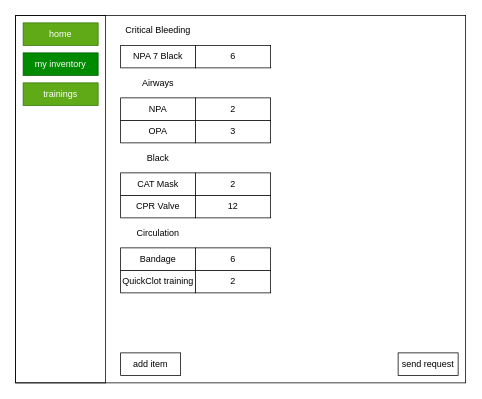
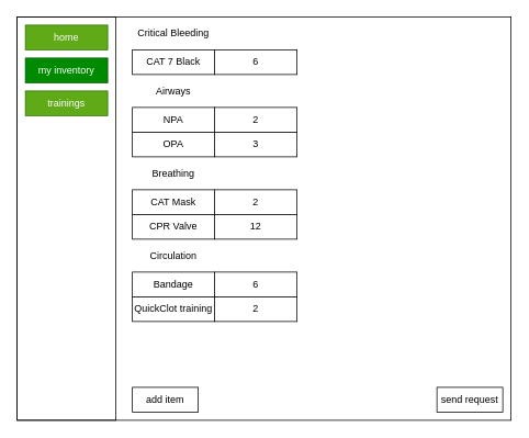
  <mxCell id="0" />
  <mxCell id="1" parent="0" />
  <mxCell id="2" value="" style="rounded=0;whiteSpace=wrap;html=1;" parent="1" vertex="1"><mxGeometry x="20" y="20" width="600" height="490" as="geometry" /></mxCell>
  <mxCell id="3" value="6" style="rounded=0;whiteSpace=wrap;html=1;" parent="1" vertex="1"><mxGeometry x="260" y="60" width="100" height="30" as="geometry" /></mxCell>
- <mxCell id="4" value="NPA 7 Black" style="rounded=0;whiteSpace=wrap;html=1;" parent="1" vertex="1"><mxGeometry x="160" y="60" width="100" height="30" as="geometry" /></mxCell>
+ <mxCell id="4" value="CAT 7 Black" style="rounded=0;whiteSpace=wrap;html=1;" parent="1" vertex="1"><mxGeometry x="160" y="60" width="100" height="30" as="geometry" /></mxCell>
  <mxCell id="5" value="send request" style="rounded=0;whiteSpace=wrap;html=1;" parent="1" vertex="1"><mxGeometry x="530" y="470" width="80" height="30" as="geometry" /></mxCell>
  <mxCell id="6" value="home" style="rounded=0;whiteSpace=wrap;html=1;fillColor=#60a917;strokeColor=#2D7600;fontColor=#ffffff;" parent="1" vertex="1"><mxGeometry x="30" y="30" width="100" height="30" as="geometry" /></mxCell>
  <mxCell id="7" value="my inventory" style="rounded=0;whiteSpace=wrap;html=1;fillColor=#008a00;strokeColor=#005700;fontColor=#ffffff;" parent="1" vertex="1"><mxGeometry x="30" y="70" width="100" height="30" as="geometry" /></mxCell>
  <mxCell id="8" value="trainings" style="rounded=0;whiteSpace=wrap;html=1;fillColor=#60a917;strokeColor=#2D7600;fontColor=#ffffff;" parent="1" vertex="1"><mxGeometry x="30" y="110" width="100" height="30" as="geometry" /></mxCell>
  <mxCell id="9" value="2" style="rounded=0;whiteSpace=wrap;html=1;" parent="1" vertex="1"><mxGeometry x="260" y="130" width="100" height="30" as="geometry" /></mxCell>
  <mxCell id="10" value="NPA" style="rounded=0;whiteSpace=wrap;html=1;" parent="1" vertex="1"><mxGeometry x="160" y="130" width="100" height="30" as="geometry" /></mxCell>
  <mxCell id="11" value="3" style="rounded=0;whiteSpace=wrap;html=1;" parent="1" vertex="1"><mxGeometry x="260" y="160" width="100" height="30" as="geometry" /></mxCell>
  <mxCell id="12" value="OPA" style="rounded=0;whiteSpace=wrap;html=1;" parent="1" vertex="1"><mxGeometry x="160" y="160" width="100" height="30" as="geometry" /></mxCell>
  <mxCell id="13" value="2" style="rounded=0;whiteSpace=wrap;html=1;" parent="1" vertex="1"><mxGeometry x="260" y="230" width="100" height="30" as="geometry" /></mxCell>
  <mxCell id="14" value="CAT Mask" style="rounded=0;whiteSpace=wrap;html=1;" parent="1" vertex="1"><mxGeometry x="160" y="230" width="100" height="30" as="geometry" /></mxCell>
  <mxCell id="15" value="12" style="rounded=0;whiteSpace=wrap;html=1;" parent="1" vertex="1"><mxGeometry x="260" y="260" width="100" height="30" as="geometry" /></mxCell>
  <mxCell id="16" value="CPR Valve" style="rounded=0;whiteSpace=wrap;html=1;" parent="1" vertex="1"><mxGeometry x="160" y="260" width="100" height="30" as="geometry" /></mxCell>
  <mxCell id="17" value="6" style="rounded=0;whiteSpace=wrap;html=1;" parent="1" vertex="1"><mxGeometry x="260" y="330" width="100" height="30" as="geometry" /></mxCell>
  <mxCell id="18" value="Bandage" style="rounded=0;whiteSpace=wrap;html=1;" parent="1" vertex="1"><mxGeometry x="160" y="330" width="100" height="30" as="geometry" /></mxCell>
  <mxCell id="19" value="2" style="rounded=0;whiteSpace=wrap;html=1;" parent="1" vertex="1"><mxGeometry x="260" y="360" width="100" height="30" as="geometry" /></mxCell>
  <mxCell id="20" value="QuickClot training" style="rounded=0;whiteSpace=wrap;html=1;" parent="1" vertex="1"><mxGeometry x="160" y="360" width="100" height="30" as="geometry" /></mxCell>
  <mxCell id="21" value="Critical Bleeding" style="text;html=1;strokeColor=none;fillColor=none;align=center;verticalAlign=middle;whiteSpace=wrap;rounded=0;" parent="1" vertex="1"><mxGeometry x="160" y="30" width="100" height="20" as="geometry" /></mxCell>
  <mxCell id="22" value="Airways" style="text;html=1;strokeColor=none;fillColor=none;align=center;verticalAlign=middle;whiteSpace=wrap;rounded=0;" parent="1" vertex="1"><mxGeometry x="160" y="100" width="100" height="20" as="geometry" /></mxCell>
- <mxCell id="23" value="Black" style="text;html=1;strokeColor=none;fillColor=none;align=center;verticalAlign=middle;whiteSpace=wrap;rounded=0;" parent="1" vertex="1"><mxGeometry x="160" y="200" width="100" height="20" as="geometry" /></mxCell>
+ <mxCell id="23" value="Breathing" style="text;html=1;strokeColor=none;fillColor=none;align=center;verticalAlign=middle;whiteSpace=wrap;rounded=0;" parent="1" vertex="1"><mxGeometry x="160" y="200" width="100" height="20" as="geometry" /></mxCell>
  <mxCell id="24" value="Circulation" style="text;html=1;strokeColor=none;fillColor=none;align=center;verticalAlign=middle;whiteSpace=wrap;rounded=0;" parent="1" vertex="1"><mxGeometry x="160" y="300" width="100" height="20" as="geometry" /></mxCell>
  <mxCell id="25" value="add item" style="rounded=0;whiteSpace=wrap;html=1;" parent="1" vertex="1"><mxGeometry x="160" y="470" width="80" height="30" as="geometry" /></mxCell>
  <mxCell id="26" value="" style="rounded=0;whiteSpace=wrap;html=1;fillColor=none;" parent="1" vertex="1"><mxGeometry x="20" y="20" width="120" height="490" as="geometry" /></mxCell>
